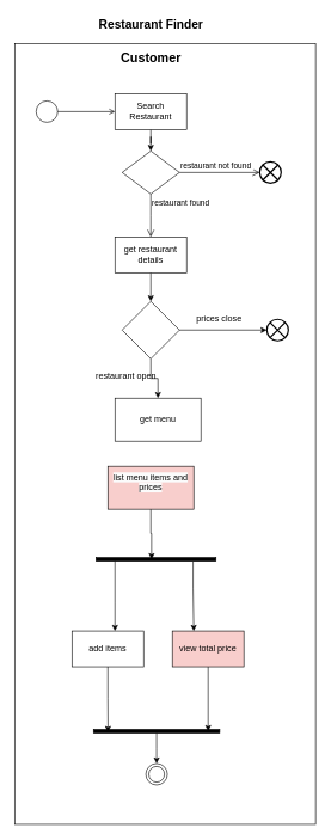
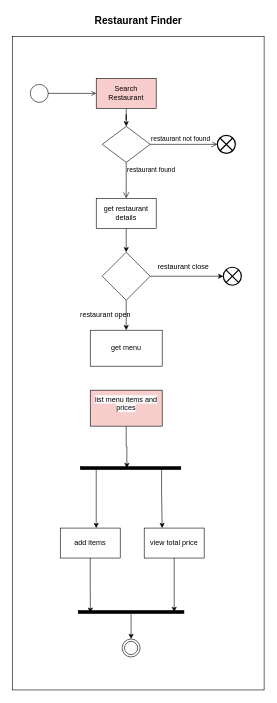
  <mxCell id="0" />
  <mxCell id="1" parent="0" />
  <mxCell id="2" value="" style="html=1;dashed=0;whiteSpace=wrap;" vertex="1" parent="1"><mxGeometry x="20" y="60" width="420" height="1090" as="geometry" /></mxCell>
  <mxCell id="3" value="" style="rhombus;whiteSpace=wrap;html=1;" parent="1" vertex="1"><mxGeometry x="170" y="210" width="80" height="60" as="geometry" /></mxCell>
  <mxCell id="4" value="restaurant not found&amp;nbsp;" style="edgeStyle=orthogonalEdgeStyle;html=1;align=left;verticalAlign=bottom;endArrow=open;endSize=8;strokeColor=#000000;rounded=0;" parent="1" source="3" target="10" edge="1"><mxGeometry x="-1" relative="1" as="geometry"><mxPoint x="365" y="240" as="targetPoint" /></mxGeometry></mxCell>
  <mxCell id="5" value="restaurant found&amp;nbsp;" style="edgeStyle=orthogonalEdgeStyle;html=1;align=left;verticalAlign=top;endArrow=open;endSize=8;strokeColor=#000000;rounded=0;" parent="1" source="3" edge="1"><mxGeometry x="-1" relative="1" as="geometry"><mxPoint x="210" y="330" as="targetPoint" /></mxGeometry></mxCell>
  <mxCell id="6" style="edgeStyle=orthogonalEdgeStyle;rounded=0;orthogonalLoop=1;jettySize=auto;html=1;entryX=0.5;entryY=0;entryDx=0;entryDy=0;" parent="1" source="7" target="3" edge="1"><mxGeometry relative="1" as="geometry"><mxPoint x="210" y="220" as="targetPoint" /></mxGeometry></mxCell>
- <mxCell id="7" value="Search Restaurant" style="html=1;dashed=0;whiteSpace=wrap;" parent="1" vertex="1"><mxGeometry x="160" y="130" width="100" height="50" as="geometry" /></mxCell>
+ <mxCell id="7" value="Search Restaurant" style="html=1;dashed=0;whiteSpace=wrap;fillColor=#f8cecc;" parent="1" vertex="1"><mxGeometry x="160" y="130" width="100" height="50" as="geometry" /></mxCell>
  <mxCell id="8" value="" style="ellipse;html=1;" parent="1" vertex="1"><mxGeometry x="50" y="140" width="30" height="30" as="geometry" /></mxCell>
  <mxCell id="9" value="" style="endArrow=open;html=1;rounded=0;align=center;verticalAlign=top;endFill=0;labelBackgroundColor=none;endSize=6;entryX=0;entryY=0.5;entryDx=0;entryDy=0;" parent="1" source="8" target="7" edge="1"><mxGeometry relative="1" as="geometry"><mxPoint x="240" y="255" as="targetPoint" /></mxGeometry></mxCell>
  <mxCell id="10" value="" style="html=1;shape=mxgraph.sysml.flowFinal;strokeWidth=2;verticalLabelPosition=bottom;verticalAlignment=top;" parent="1" vertex="1"><mxGeometry x="362" y="225" width="30" height="30" as="geometry" /></mxCell>
  <mxCell id="11" value="" style="edgeStyle=orthogonalEdgeStyle;rounded=0;orthogonalLoop=1;jettySize=auto;html=1;" parent="1" source="12" target="14" edge="1"><mxGeometry relative="1" as="geometry" /></mxCell>
  <mxCell id="12" value="get restaurant details" style="html=1;dashed=0;whiteSpace=wrap;" parent="1" vertex="1"><mxGeometry x="160" y="330" width="100" height="50" as="geometry" /></mxCell>
  <mxCell id="13" value="" style="edgeStyle=orthogonalEdgeStyle;rounded=0;orthogonalLoop=1;jettySize=auto;html=1;" parent="1" source="14" target="18" edge="1"><mxGeometry relative="1" as="geometry" /></mxCell>
  <mxCell id="14" value="" style="rhombus;whiteSpace=wrap;html=1;dashed=0;" parent="1" vertex="1"><mxGeometry x="170" y="420" width="80" height="80" as="geometry" /></mxCell>
  <mxCell id="15" value="" style="html=1;shape=mxgraph.sysml.flowFinal;strokeWidth=2;verticalLabelPosition=bottom;verticalAlignment=top;" parent="1" vertex="1"><mxGeometry x="372" y="445" width="30" height="30" as="geometry" /></mxCell>
  <mxCell id="16" style="edgeStyle=orthogonalEdgeStyle;rounded=0;orthogonalLoop=1;jettySize=auto;html=1;entryX=0;entryY=0.5;entryDx=0;entryDy=0;entryPerimeter=0;" parent="1" source="14" target="15" edge="1"><mxGeometry relative="1" as="geometry" /></mxCell>
- <mxCell id="17" value="prices close" style="text;html=1;align=center;verticalAlign=middle;resizable=0;points=[];autosize=1;strokeColor=none;fillColor=none;" parent="1" vertex="1"><mxGeometry x="250" y="430" width="110" height="30" as="geometry" /></mxCell>
- <mxCell id="18" value="get menu" style="whiteSpace=wrap;html=1;dashed=0;" parent="1" vertex="1"><mxGeometry x="160" y="555" width="120" height="60" as="geometry" /></mxCell>
+ <mxCell id="17" value="restaurant close" style="text;html=1;align=center;verticalAlign=middle;resizable=0;points=[];autosize=1;strokeColor=none;fillColor=none;" parent="1" vertex="1"><mxGeometry x="250" y="430" width="110" height="30" as="geometry" /></mxCell>
+ <mxCell id="18" value="get menu" style="whiteSpace=wrap;html=1;dashed=0;" parent="1" vertex="1"><mxGeometry x="150" y="550" width="120" height="60" as="geometry" /></mxCell>
  <mxCell id="19" value="restaurant open" style="text;html=1;align=center;verticalAlign=middle;resizable=0;points=[];autosize=1;strokeColor=none;fillColor=none;" parent="1" vertex="1"><mxGeometry x="120" y="510" width="110" height="30" as="geometry" /></mxCell>
  <mxCell id="20" style="edgeStyle=orthogonalEdgeStyle;rounded=0;orthogonalLoop=1;jettySize=auto;html=1;entryX=0.5;entryY=0.537;entryDx=0;entryDy=0;entryPerimeter=0;" parent="1" source="21" target="23" edge="1"><mxGeometry relative="1" as="geometry"><mxPoint x="210" y="770" as="targetPoint" /></mxGeometry></mxCell>
  <mxCell id="21" value="&#10;&lt;span style=&quot;color: rgb(0, 0, 0); font-family: Helvetica; font-size: 12px; font-style: normal; font-variant-ligatures: normal; font-variant-caps: normal; font-weight: 400; letter-spacing: normal; orphans: 2; text-align: center; text-indent: 0px; text-transform: none; widows: 2; word-spacing: 0px; -webkit-text-stroke-width: 0px; white-space: normal; background-color: rgb(251, 251, 251); text-decoration-thickness: initial; text-decoration-style: initial; text-decoration-color: initial; display: inline !important; float: none;&quot;&gt;list menu items and prices&lt;/span&gt;&#10;&#10;" style="whiteSpace=wrap;html=1;dashed=0;fillColor=#f8cecc;" parent="1" vertex="1"><mxGeometry x="150" y="650" width="120" height="60" as="geometry" /></mxCell>
  <mxCell id="22" style="edgeStyle=orthogonalEdgeStyle;rounded=0;orthogonalLoop=1;jettySize=auto;html=1;" parent="1" source="23" edge="1"><mxGeometry relative="1" as="geometry"><mxPoint x="160" y="880" as="targetPoint" /><Array as="points"><mxPoint x="160" y="840" /><mxPoint x="180" y="840" /></Array></mxGeometry></mxCell>
  <mxCell id="23" value="" style="html=1;points=[];perimeter=orthogonalPerimeter;fillColor=strokeColor;rotation=90;" parent="1" vertex="1"><mxGeometry x="214.75" y="696.25" width="5" height="167.5" as="geometry" /></mxCell>
  <mxCell id="24" style="edgeStyle=orthogonalEdgeStyle;rounded=0;orthogonalLoop=1;jettySize=auto;html=1;" parent="1" edge="1"><mxGeometry relative="1" as="geometry"><mxPoint x="270" y="880" as="targetPoint" /><mxPoint x="269" y="783" as="sourcePoint" /><Array as="points"><mxPoint x="269" y="820" /><mxPoint x="269" y="820" /></Array></mxGeometry></mxCell>
  <mxCell id="25" value="add items" style="html=1;dashed=0;whiteSpace=wrap;" parent="1" vertex="1"><mxGeometry x="100" y="880" width="100" height="50" as="geometry" /></mxCell>
- <mxCell id="26" value="view total price" style="html=1;dashed=0;whiteSpace=wrap;fillColor=#f8cecc;" parent="1" vertex="1"><mxGeometry x="240" y="880" width="100" height="50" as="geometry" /></mxCell>
+ <mxCell id="26" value="view total price" style="html=1;dashed=0;whiteSpace=wrap;" parent="1" vertex="1"><mxGeometry x="240" y="880" width="100" height="50" as="geometry" /></mxCell>
  <mxCell id="27" style="edgeStyle=orthogonalEdgeStyle;rounded=0;orthogonalLoop=1;jettySize=auto;html=1;" parent="1" source="28" target="31" edge="1"><mxGeometry relative="1" as="geometry"><mxPoint x="218.13" y="1080" as="targetPoint" /></mxGeometry></mxCell>
  <mxCell id="28" value="" style="html=1;points=[];perimeter=orthogonalPerimeter;fillColor=strokeColor;rotation=90;" parent="1" vertex="1"><mxGeometry x="215.63" y="931.88" width="5" height="176.25" as="geometry" /></mxCell>
  <mxCell id="29" style="edgeStyle=orthogonalEdgeStyle;rounded=0;orthogonalLoop=1;jettySize=auto;html=1;entryX=0.499;entryY=0.092;entryDx=0;entryDy=0;entryPerimeter=0;" parent="1" source="26" target="28" edge="1"><mxGeometry relative="1" as="geometry" /></mxCell>
  <mxCell id="30" style="edgeStyle=orthogonalEdgeStyle;rounded=0;orthogonalLoop=1;jettySize=auto;html=1;entryX=0.76;entryY=0.885;entryDx=0;entryDy=0;entryPerimeter=0;" parent="1" source="25" target="28" edge="1"><mxGeometry relative="1" as="geometry" /></mxCell>
  <mxCell id="31" value="" style="ellipse;html=1;shape=endState;" parent="1" vertex="1"><mxGeometry x="203.13" y="1065" width="30" height="30" as="geometry" /></mxCell>
- <mxCell id="32" value="&lt;b&gt;&lt;font style=&quot;font-size: 18px;&quot;&gt;Customer&lt;/font&gt;&lt;/b&gt;" style="text;html=1;align=center;verticalAlign=middle;resizable=0;points=[];autosize=1;strokeColor=none;fillColor=none;" vertex="1" parent="1"><mxGeometry x="155" y="60" width="110" height="40" as="geometry" /></mxCell>
- <mxCell id="33" value="&lt;b&gt;&lt;font style=&quot;font-size: 17px;&quot;&gt;Restaurant Finder&lt;/font&gt;&lt;/b&gt;" style="text;html=1;align=center;verticalAlign=middle;resizable=0;points=[];autosize=1;strokeColor=none;fillColor=none;" vertex="1" parent="1"><mxGeometry x="125" y="20" width="170" height="30" as="geometry" /></mxCell>
+ <mxCell id="33" value="&lt;b&gt;&lt;font style=&quot;font-size: 17px;&quot;&gt;Restaurant Finder&lt;/font&gt;&lt;/b&gt;" style="text;html=1;align=center;verticalAlign=middle;resizable=0;points=[];autosize=1;strokeColor=none;fillColor=none;" vertex="1" parent="1"><mxGeometry x="145" y="20" width="170" height="30" as="geometry" /></mxCell>
